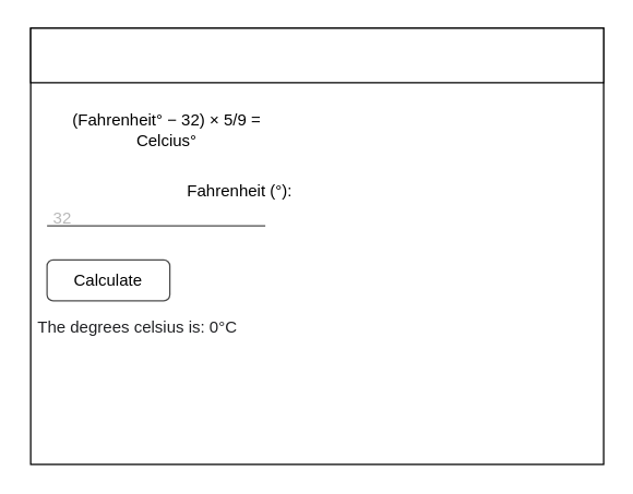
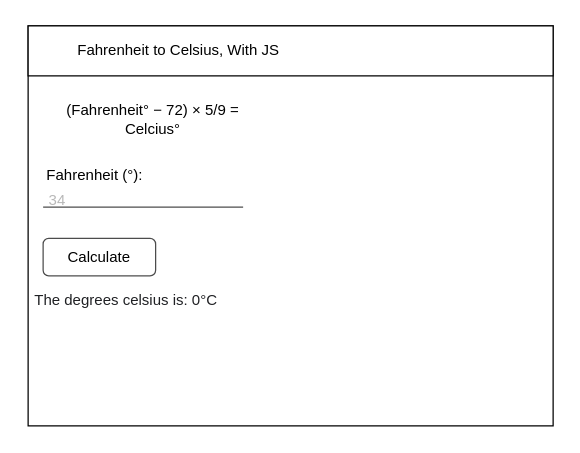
  <mxCell id="0" />
  <mxCell id="1" parent="0" />
  <mxCell id="2" value="" style="rounded=0;whiteSpace=wrap;html=1;" vertex="1" parent="1"><mxGeometry x="22" y="20" width="420" height="320" as="geometry" /></mxCell>
  <mxCell id="3" value="" style="rounded=0;whiteSpace=wrap;html=1;" vertex="1" parent="1"><mxGeometry x="22" y="20" width="420" height="40" as="geometry" /></mxCell>
- <mxCell id="5" value="(Fahrenheit° − 32) × 5/9 = Celcius°" style="text;html=1;strokeColor=none;fillColor=none;align=center;verticalAlign=middle;whiteSpace=wrap;rounded=0;" vertex="1" parent="1"><mxGeometry x="42" y="80" width="160" height="30" as="geometry" /></mxCell>
- <mxCell id="6" value="&lt;span&gt;Fahrenheit (°):&lt;/span&gt;" style="text;html=1;align=center;verticalAlign=middle;resizable=0;points=[];autosize=1;strokeColor=none;fillColor=none;" vertex="1" parent="1"><mxGeometry x="130" y="130" width="90" height="20" as="geometry" /></mxCell>
+ <mxCell id="4" value="Fahrenheit to Celsius, With JS" style="text;html=1;align=center;verticalAlign=middle;resizable=0;points=[];autosize=1;strokeColor=none;fillColor=none;" vertex="1" parent="1"><mxGeometry x="52" y="30" width="180" height="20" as="geometry" /></mxCell>
+ <mxCell id="5" value="(Fahrenheit° − 72) × 5/9 = Celcius°" style="text;html=1;strokeColor=none;fillColor=none;align=center;verticalAlign=middle;whiteSpace=wrap;rounded=0;" vertex="1" parent="1"><mxGeometry x="42" y="80" width="160" height="30" as="geometry" /></mxCell>
+ <mxCell id="6" value="&lt;span&gt;Fahrenheit (°):&lt;/span&gt;" style="text;html=1;align=center;verticalAlign=middle;resizable=0;points=[];autosize=1;strokeColor=none;fillColor=none;" vertex="1" parent="1"><mxGeometry x="30" y="130" width="90" height="20" as="geometry" /></mxCell>
  <mxCell id="7" value="" style="line;strokeWidth=1;html=1;perimeter=backbonePerimeter;points=[];outlineConnect=0;opacity=70;" vertex="1" parent="1"><mxGeometry x="34" y="160" width="160" height="10" as="geometry" /></mxCell>
- <mxCell id="8" value="&lt;font color=&quot;#b8b8b8&quot;&gt;32&lt;/font&gt;" style="text;html=1;align=center;verticalAlign=middle;resizable=0;points=[];autosize=1;strokeColor=none;fillColor=none;" vertex="1" parent="1"><mxGeometry x="30" y="150" width="30" height="20" as="geometry" /></mxCell>
+ <mxCell id="8" value="&lt;font color=&quot;#b8b8b8&quot;&gt;34&lt;/font&gt;" style="text;html=1;align=center;verticalAlign=middle;resizable=0;points=[];autosize=1;strokeColor=none;fillColor=none;" vertex="1" parent="1"><mxGeometry x="30" y="150" width="30" height="20" as="geometry" /></mxCell>
  <mxCell id="9" value="&lt;font color=&quot;#000000&quot;&gt;Calculate&lt;/font&gt;" style="rounded=1;whiteSpace=wrap;html=1;fontColor=#B8B8B8;strokeWidth=1;opacity=70;" vertex="1" parent="1"><mxGeometry x="34" y="190" width="90" height="30" as="geometry" /></mxCell>
  <mxCell id="10" value="&lt;font style=&quot;font-size: 12px&quot;&gt;&lt;span style=&quot;color: rgb(32 , 33 , 36) ; font-family: &amp;#34;arial&amp;#34; , sans-serif ; text-align: left&quot;&gt;The degrees celsius is: 0&lt;/span&gt;&lt;span style=&quot;color: rgb(32 , 33 , 36) ; font-family: &amp;#34;arial&amp;#34; , sans-serif ; text-align: left&quot;&gt;°C&lt;/span&gt;&lt;/font&gt;" style="text;html=1;align=center;verticalAlign=middle;resizable=0;points=[];autosize=1;strokeColor=none;fillColor=none;fontColor=#000000;" vertex="1" parent="1"><mxGeometry x="20" y="230" width="160" height="20" as="geometry" /></mxCell>
